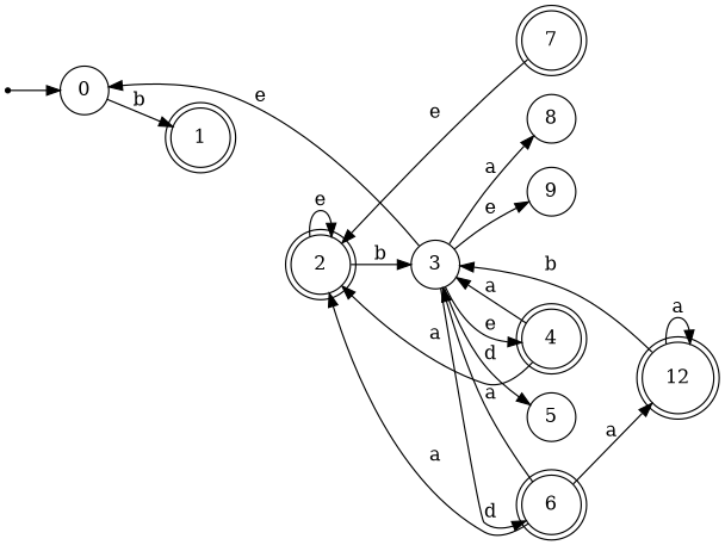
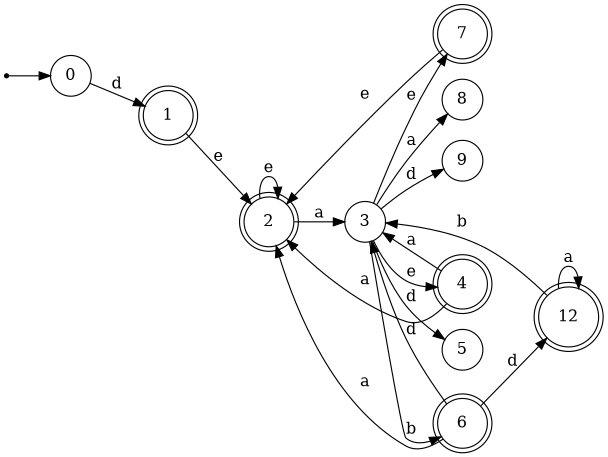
  digraph {
    rankdir=LR
    node [shape=doublecircle]
    dummy0 [shape=point]
    0 [shape=circle]
    1
    2
    3 [shape=circle]
    4
    5 [shape=circle]
    6
    7
    8 [shape=circle]
    9 [shape=circle]
    12
    dummy0 -> 0
-   0 -> 1 [label=b]
+   0 -> 1 [label=d]
+   1 -> 2 [label=e]
    2 -> 2 [label=e]
-   2 -> 3 [label=b]
+   2 -> 3 [label=a]
    3 -> 4 [label=e]
    3 -> 5 [label=d]
-   3 -> 6 [label=d]
-   3 -> 0 [label=e]
+   3 -> 6 [label=b]
+   3 -> 7 [label=e]
    3 -> 8 [label=a]
-   3 -> 9 [label=e]
+   3 -> 9 [label=d]
    4 -> 2 [label=a]
    4 -> 3 [label=a]
    6 -> 2 [label=a]
-   6 -> 3 [label=a]
-   6 -> 12 [label=a]
+   6 -> 3 [label=d]
+   6 -> 12 [label=d]
    7 -> 2 [label=e]
    12 -> 3 [label=b]
    12 -> 12 [label=a]
  }
